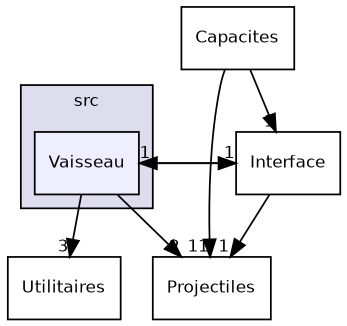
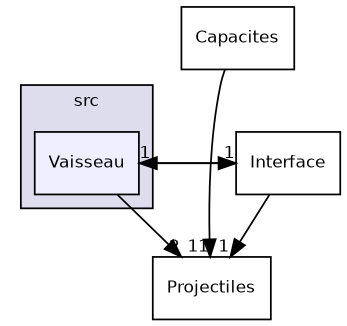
  digraph {
    compound=true
    node [fontname=Helvetica fontsize=10 shape=box]
    edge [headlabel=1 labeldistance=1.5 labelfontname=Helvetica labelfontsize=10]
    n1 [fillcolor="#eeeeff" label=Vaisseau pencolor=black style=filled]
-   n2 [label=Utilitaires]
    n3 [label=Projectiles]
    n4 [label=Interface]
    n5 [label=Capacites]
    subgraph cluster_1 {
      bgcolor="#ddddee"
      fontname=Helvetica
      fontsize=10
      label=src
      pencolor=black
      n1
    }
-   n1 -> n2 [headlabel=3]
    n1 -> n3 [headlabel=2]
    n1 -> n4
    n4 -> n1
    n4 -> n3
    n5 -> n3 [headlabel=11]
-   n5 -> n4
  }
